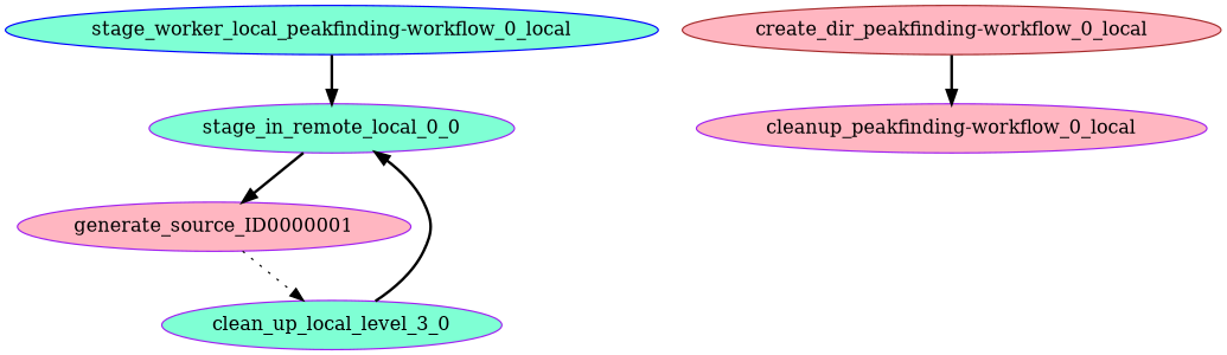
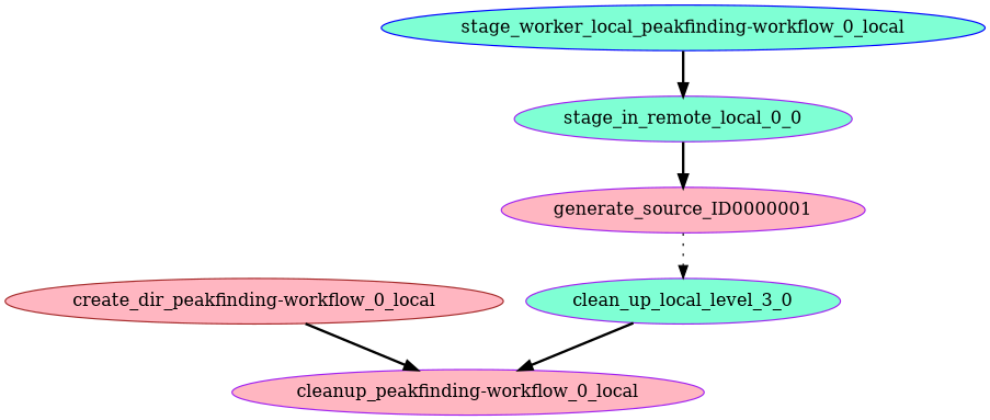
  digraph {
    node [color=purple fillcolor=aquamarine shape=ellipse style=filled]
    edge [arrowhead=normal arrowsize=1.0 style=bold]
    n1 [label=stage_in_remote_local_0_0]
    n2 [fillcolor=lightpink label=generate_source_ID0000001]
    n3 [label=clean_up_local_level_3_0]
    n4 [fillcolor=lightpink label="cleanup_peakfinding-workflow_0_local"]
    n5 [color=blue label="stage_worker_local_peakfinding-workflow_0_local"]
    n6 [color=brown fillcolor=lightpink label="create_dir_peakfinding-workflow_0_local"]
    n1 -> n2
    n2 -> n3 [style=dotted]
-   n3 -> n1
+   n3 -> n4
    n5 -> n1
    n6 -> n4
  }
